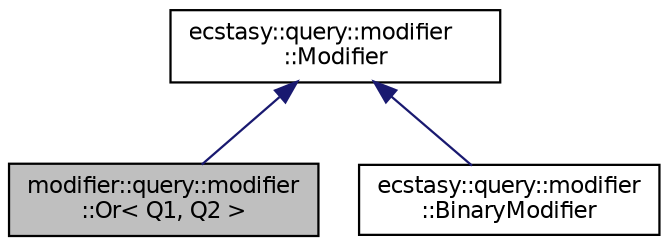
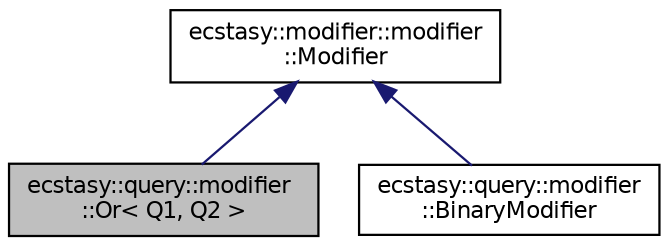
  digraph {
    node [color=black fillcolor=white fontname=Helvetica fontsize=10 shape=record style=filled]
    edge [color=midnightblue dir=back fontname=Helvetica fontsize=10 labelfontname=Helvetica labelfontsize=10 style=solid]
-   n1 [fillcolor=grey75 fontcolor=black height=0.2 label="modifier::query::modifier\l::Or\< Q1, Q2 \>" width=0.4]
+   n1 [fillcolor=grey75 fontcolor=black height=0.2 label="ecstasy::query::modifier\l::Or\< Q1, Q2 \>" width=0.4]
    n2 [height=0.2 label="ecstasy::query::modifier\l::BinaryModifier" width=0.4]
-   n3 [height=0.2 label="ecstasy::query::modifier\l::Modifier" width=0.4]
+   n3 [height=0.2 label="ecstasy::modifier::modifier\l::Modifier" width=0.4]
    n3 -> n1
    n3 -> n2
  }
